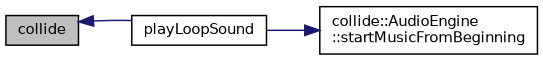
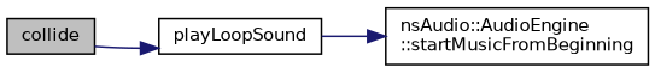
  digraph {
    rankdir=LR
    node [color=black fillcolor=white fontname=Helvetica fontsize=10 shape=record style=filled]
    edge [color=midnightblue fontname=Helvetica fontsize=10 labelfontname=Helvetica labelfontsize=10 style=solid]
    n1 [fillcolor=grey75 fontcolor=black height=0.2 label=collide width=0.4]
    n2 [height=0.2 label=playLoopSound width=0.4]
-   n3 [height=0.2 label="collide::AudioEngine\l::startMusicFromBeginning" width=0.4]
-   n2 -> n1
+   n3 [height=0.2 label="nsAudio::AudioEngine\l::startMusicFromBeginning" width=0.4]
+   n1 -> n2
    n2 -> n3
  }
